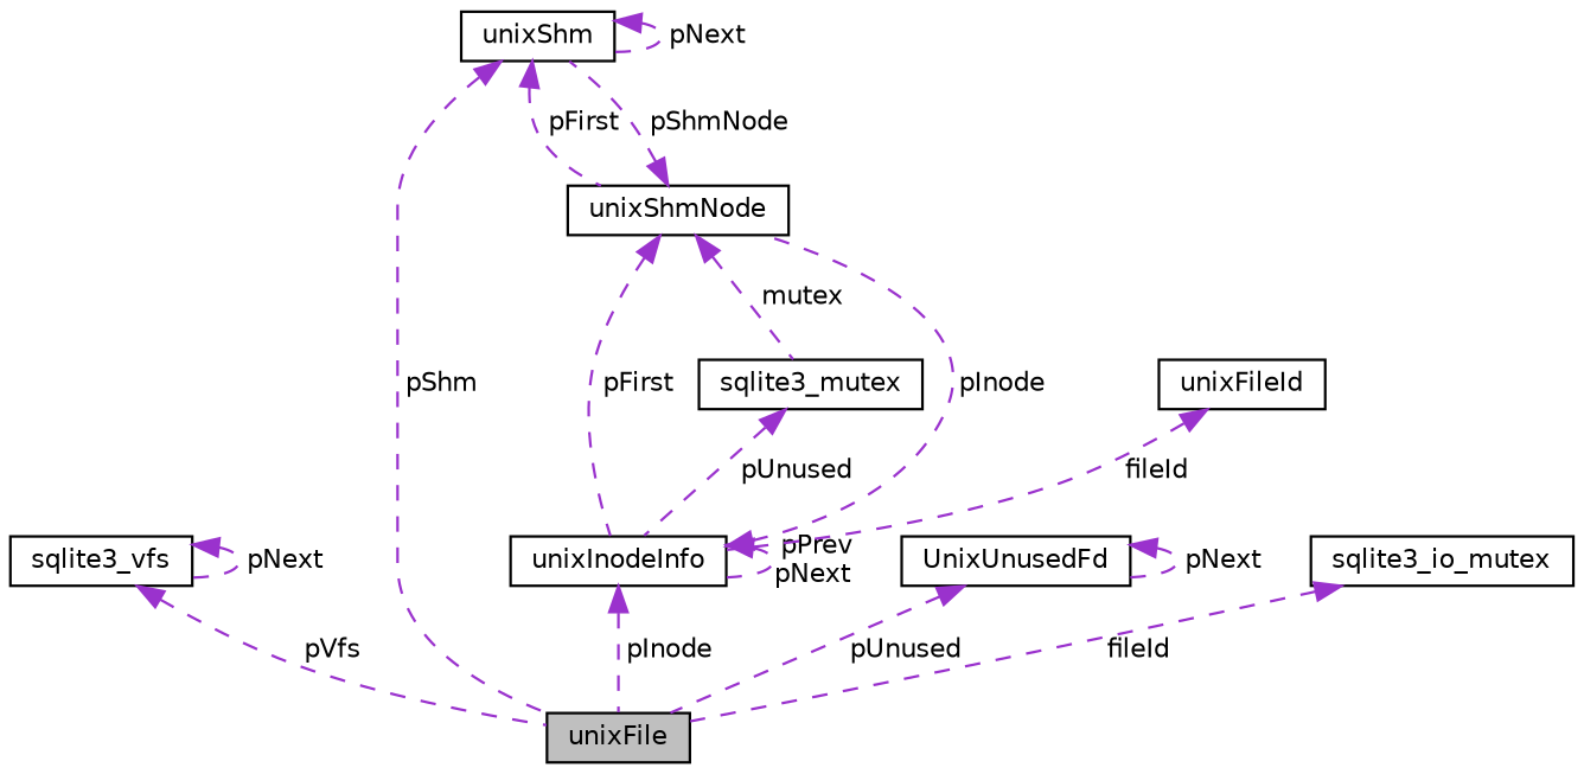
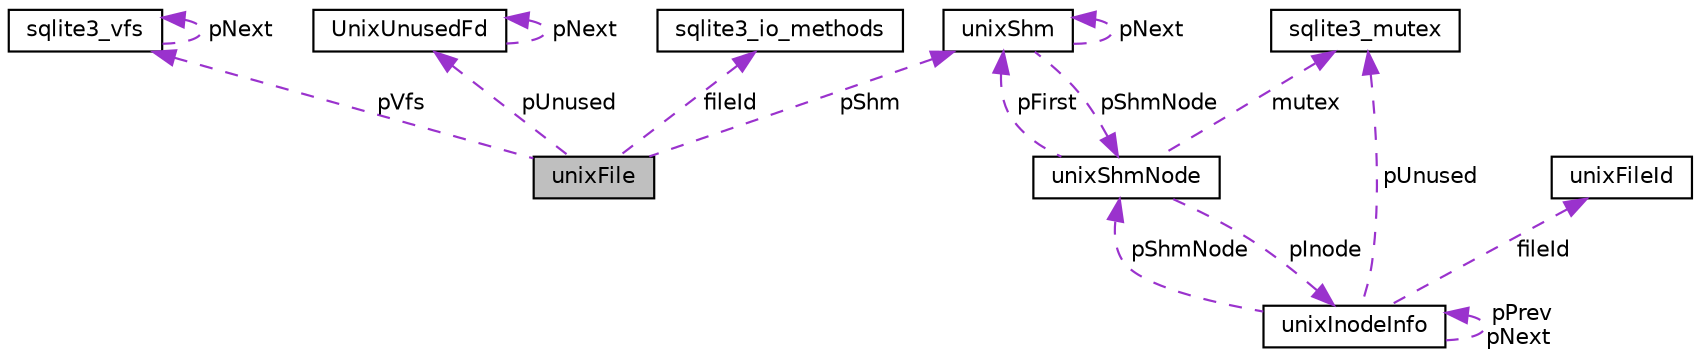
  digraph {
    node [color=black fillcolor=white fontname=Helvetica fontsize=10 shape=record style=filled]
    edge [color=darkorchid3 dir=back fontname=Helvetica fontsize=10 labelfontname=Helvetica labelfontsize=10 style=dashed]
    n1 [fillcolor=grey75 fontcolor=black height=0.2 label=unixFile width=0.4]
    n2 [height=0.2 label=sqlite3_vfs width=0.4]
    n3 [height=0.2 label=unixShm width=0.4]
    n4 [height=0.2 label=unixShmNode width=0.4]
    n5 [height=0.2 label=unixInodeInfo width=0.4]
    n6 [height=0.2 label=sqlite3_mutex width=0.4]
    n7 [height=0.2 label=UnixUnusedFd width=0.4]
    n8 [height=0.2 label=unixFileId width=0.4]
-   n9 [height=0.2 label=sqlite3_io_mutex width=0.4]
+   n9 [height=0.2 label=sqlite3_io_methods width=0.4]
    n2 -> n1 [label=" pVfs"]
    n2 -> n2 [label=" pNext"]
    n3 -> n1 [label=" pShm"]
    n3 -> n3 [label=" pNext"]
    n3 -> n4 [label=" pFirst"]
    n4 -> n3 [label=" pShmNode"]
-   n4 -> n5 [label=" pFirst"]
-   n5 -> n1 [label=" pInode"]
+   n4 -> n5 [label=" pShmNode"]
    n5 -> n4 [label=" pInode"]
    n5 -> n5 [label=" pPrev\npNext"]
-   n4 -> n6 [label=" mutex"]
+   n6 -> n4 [label=" mutex"]
    n6 -> n5 [label=" pUnused"]
    n7 -> n1 [label=" pUnused"]
    n7 -> n7 [label=" pNext"]
    n8 -> n5 [label=" fileId"]
    n9 -> n1 [label=" fileId"]
  }
